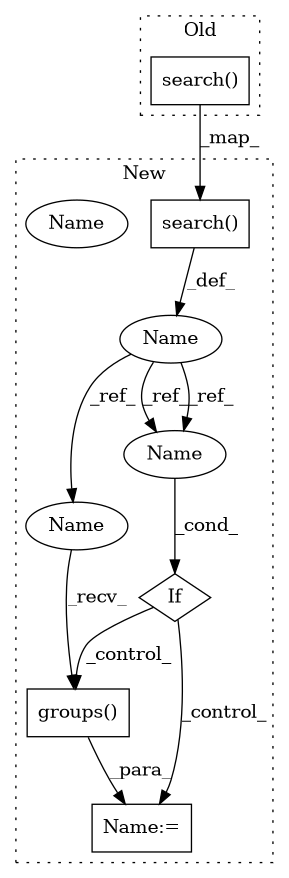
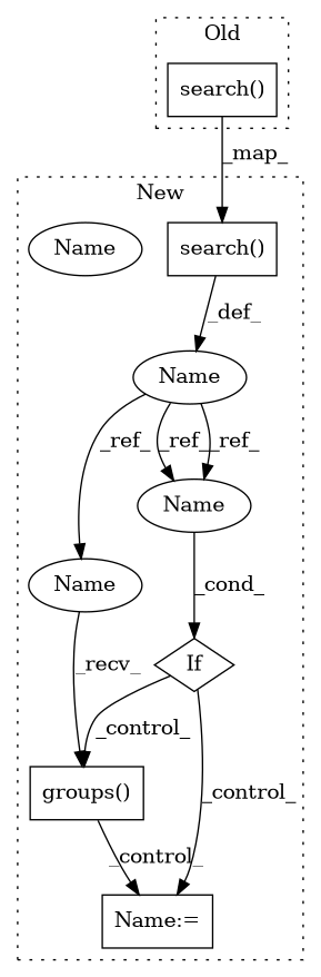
  digraph {
    node [a=87 l=6 s=5894 shape=box]
    n1 [a=75 l="23,1" label="search()" s="5786,5813"]
    n2 [a=68 l=9 label="Name:=" s=5885]
    n3 [a=96 l=3 label=If s=5839 shape=diamond]
    n4 [a=75 l=15 label="groups()"]
    n5 [label=Name s=5842 shape=ellipse]
    n6 [label=Name s=5777 shape=ellipse]
    n7 [label=Name shape=ellipse]
    n8 [label=Name s=5842 shape=ellipse]
    n9 [a=75 l="23,1" label="search()" s="5103,5130"]
    subgraph cluster_1 {
      label=New
      style=dotted
      n1
      n2
      n3
      n4
      n5
      n6
      n7
      n8
    }
    subgraph cluster_2 {
      label=Old
      style=dotted
      n9
    }
    n1 -> n6 [label=_def_]
    n3 -> n2 [label=_control_]
    n3 -> n4 [label=_control_]
-   n4 -> n2 [label=_para_]
+   n4 -> n2 [label=_control_]
    n6 -> n7 [label=_ref_]
    n6 -> n8 [label=_ref_]
    n6 -> n8 [label=_ref_]
    n7 -> n4 [label=_recv_]
    n8 -> n3 [label=_cond_]
    n9 -> n1 [label=_map_]
  }
